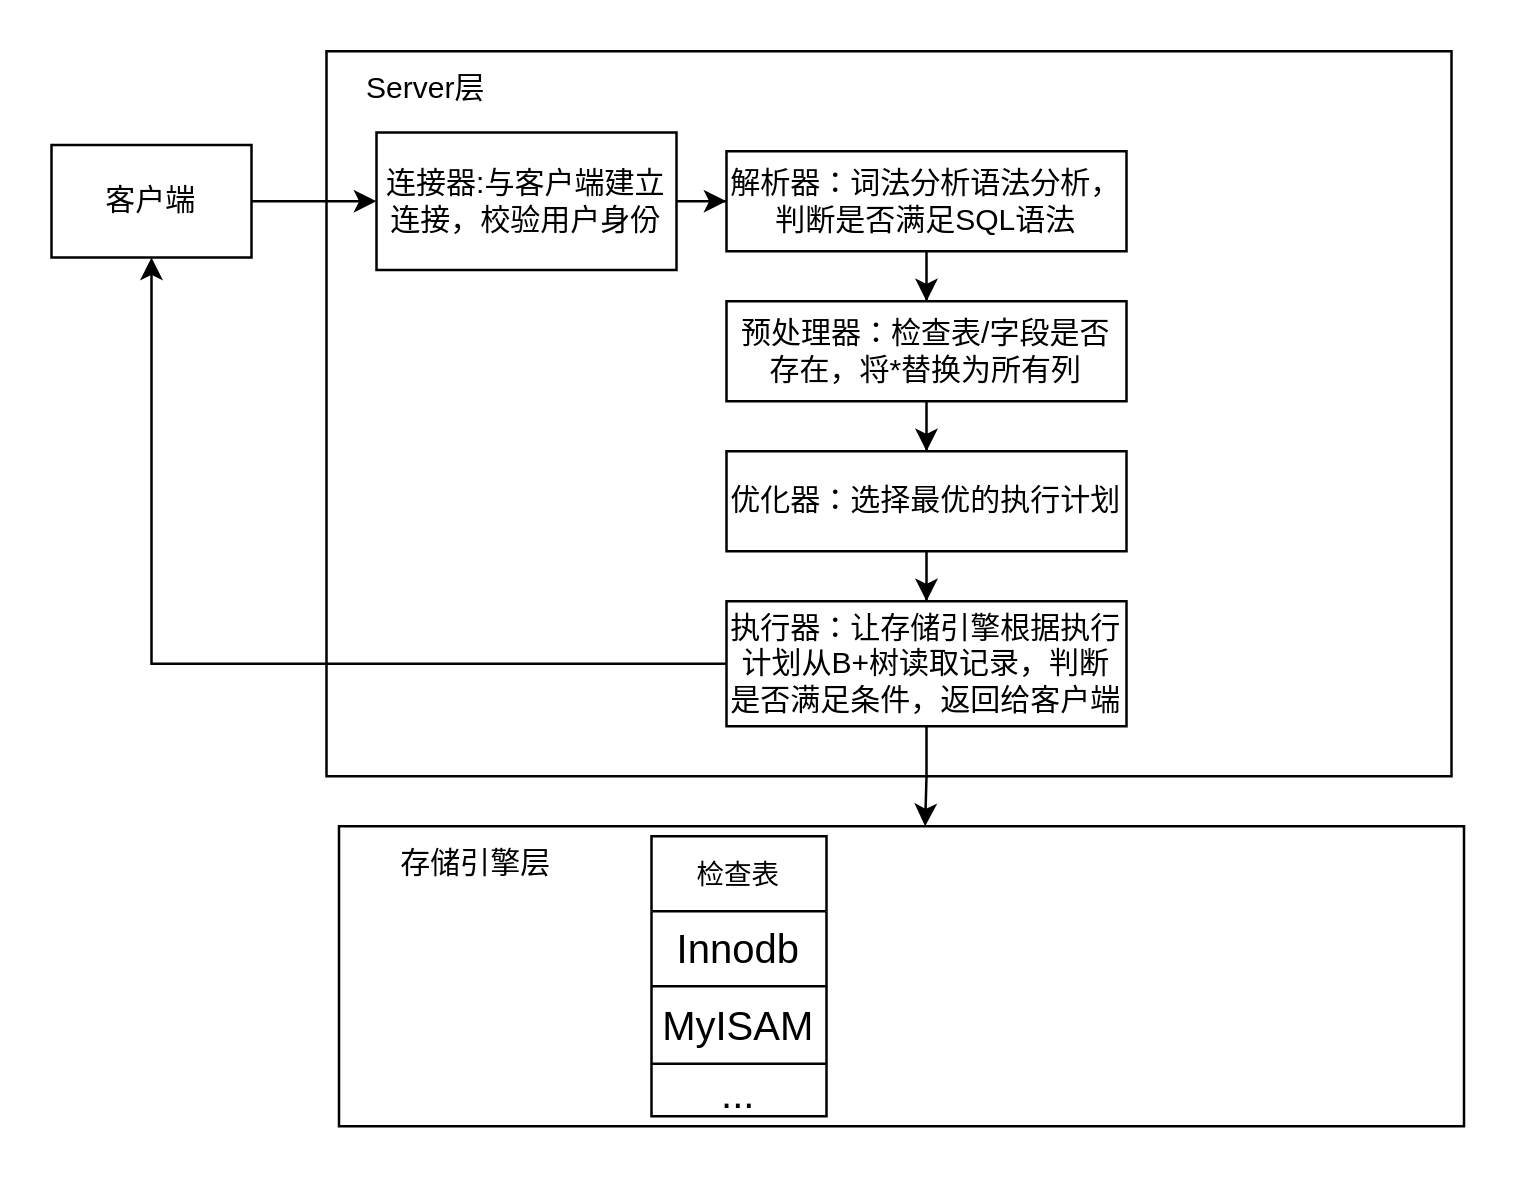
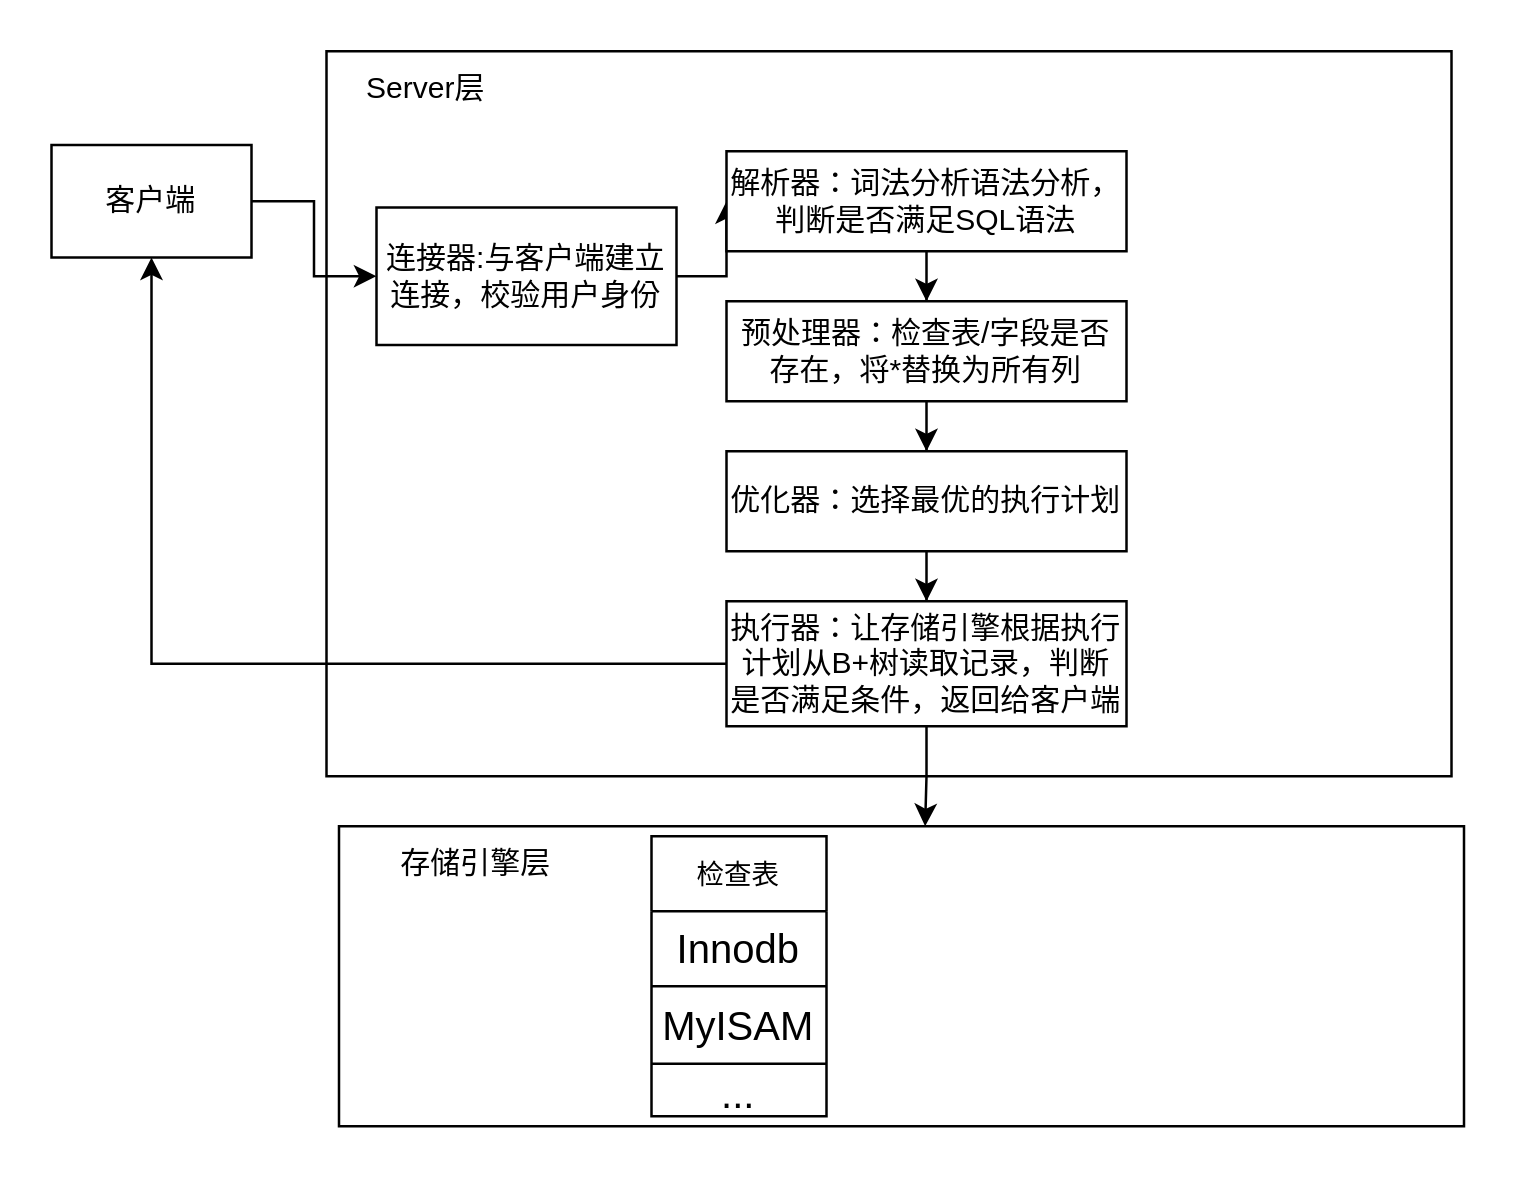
  <mxCell id="0" />
  <mxCell id="1" parent="0" />
  <mxCell id="2" value="" style="rounded=0;whiteSpace=wrap;html=1;" vertex="1" parent="1"><mxGeometry x="130" y="20" width="450" height="290" as="geometry" /></mxCell>
  <mxCell id="3" value="" style="rounded=0;whiteSpace=wrap;html=1;" vertex="1" parent="1"><mxGeometry x="135" y="330" width="450" height="120" as="geometry" /></mxCell>
  <mxCell id="4" value="Server层" style="text;html=1;strokeColor=none;fillColor=none;align=center;verticalAlign=middle;whiteSpace=wrap;rounded=0;" vertex="1" parent="1"><mxGeometry x="140" y="20" width="60" height="30" as="geometry" /></mxCell>
  <mxCell id="5" value="存储引擎层" style="text;html=1;strokeColor=none;fillColor=none;align=center;verticalAlign=middle;whiteSpace=wrap;rounded=0;" vertex="1" parent="1"><mxGeometry x="150" y="330" width="80" height="30" as="geometry" /></mxCell>
  <mxCell id="6" style="edgeStyle=orthogonalEdgeStyle;rounded=0;orthogonalLoop=1;jettySize=auto;html=1;" edge="1" parent="1" source="7" target="18"><mxGeometry relative="1" as="geometry" /></mxCell>
- <mxCell id="7" value="连接器:与客户端建立连接，校验用户身份" style="rounded=0;whiteSpace=wrap;html=1;" vertex="1" parent="1"><mxGeometry x="150" y="52.5" width="120" height="55" as="geometry" /></mxCell>
+ <mxCell id="7" value="连接器:与客户端建立连接，校验用户身份" style="rounded=0;whiteSpace=wrap;html=1;" vertex="1" parent="1"><mxGeometry x="150" y="82.5" width="120" height="55" as="geometry" /></mxCell>
  <mxCell id="8" style="edgeStyle=orthogonalEdgeStyle;rounded=0;orthogonalLoop=1;jettySize=auto;html=1;exitX=1;exitY=0.5;exitDx=0;exitDy=0;entryX=0;entryY=0.5;entryDx=0;entryDy=0;" edge="1" parent="1" source="9" target="7"><mxGeometry relative="1" as="geometry" /></mxCell>
  <mxCell id="9" value="客户端" style="rounded=0;whiteSpace=wrap;html=1;" vertex="1" parent="1"><mxGeometry x="20" y="57.5" width="80" height="45" as="geometry" /></mxCell>
  <mxCell id="10" value="检查表" style="shape=table;startSize=30;container=1;collapsible=0;childLayout=tableLayout;strokeColor=default;fontSize=11;" vertex="1" parent="1"><mxGeometry x="260" y="334" width="70" height="112" as="geometry" /></mxCell>
  <mxCell id="11" value="" style="shape=tableRow;horizontal=0;startSize=0;swimlaneHead=0;swimlaneBody=0;strokeColor=inherit;top=0;left=0;bottom=0;right=0;collapsible=0;dropTarget=0;fillColor=none;points=[[0,0.5],[1,0.5]];portConstraint=eastwest;fontSize=16;" vertex="1" parent="10"><mxGeometry y="30" width="70" height="30" as="geometry" /></mxCell>
  <mxCell id="12" value="Innodb" style="shape=partialRectangle;html=1;whiteSpace=wrap;connectable=0;strokeColor=inherit;overflow=hidden;fillColor=none;top=0;left=0;bottom=0;right=0;pointerEvents=1;fontSize=16;" vertex="1" parent="11"><mxGeometry width="70" height="30" as="geometry"><mxRectangle width="70" height="30" as="alternateBounds" /></mxGeometry></mxCell>
  <mxCell id="13" value="" style="shape=tableRow;horizontal=0;startSize=0;swimlaneHead=0;swimlaneBody=0;strokeColor=inherit;top=0;left=0;bottom=0;right=0;collapsible=0;dropTarget=0;fillColor=none;points=[[0,0.5],[1,0.5]];portConstraint=eastwest;fontSize=16;" vertex="1" parent="10"><mxGeometry y="60" width="70" height="31" as="geometry" /></mxCell>
  <mxCell id="14" value="MyISAM" style="shape=partialRectangle;html=1;whiteSpace=wrap;connectable=0;strokeColor=inherit;overflow=hidden;fillColor=none;top=0;left=0;bottom=0;right=0;pointerEvents=1;fontSize=16;" vertex="1" parent="13"><mxGeometry width="70" height="31" as="geometry"><mxRectangle width="70" height="31" as="alternateBounds" /></mxGeometry></mxCell>
  <mxCell id="15" value="" style="shape=tableRow;horizontal=0;startSize=0;swimlaneHead=0;swimlaneBody=0;strokeColor=inherit;top=0;left=0;bottom=0;right=0;collapsible=0;dropTarget=0;fillColor=none;points=[[0,0.5],[1,0.5]];portConstraint=eastwest;fontSize=16;" vertex="1" parent="10"><mxGeometry y="91" width="70" height="21" as="geometry" /></mxCell>
  <mxCell id="16" value="..." style="shape=partialRectangle;html=1;whiteSpace=wrap;connectable=0;strokeColor=inherit;overflow=hidden;fillColor=none;top=0;left=0;bottom=0;right=0;pointerEvents=1;fontSize=16;" vertex="1" parent="15"><mxGeometry width="70" height="21" as="geometry"><mxRectangle width="70" height="21" as="alternateBounds" /></mxGeometry></mxCell>
  <mxCell id="17" value="" style="edgeStyle=orthogonalEdgeStyle;rounded=0;orthogonalLoop=1;jettySize=auto;html=1;" edge="1" parent="1" source="18" target="20"><mxGeometry relative="1" as="geometry" /></mxCell>
  <mxCell id="18" value="解析器：词法分析语法分析，判断是否满足SQL语法" style="rounded=0;whiteSpace=wrap;html=1;" vertex="1" parent="1"><mxGeometry x="290" y="60" width="160" height="40" as="geometry" /></mxCell>
  <mxCell id="19" style="edgeStyle=orthogonalEdgeStyle;rounded=0;orthogonalLoop=1;jettySize=auto;html=1;" edge="1" parent="1" source="20" target="22"><mxGeometry relative="1" as="geometry" /></mxCell>
  <mxCell id="20" value="预处理器：检查表/字段是否存在，将*替换为所有列" style="whiteSpace=wrap;html=1;rounded=0;" vertex="1" parent="1"><mxGeometry x="290" y="120" width="160" height="40" as="geometry" /></mxCell>
  <mxCell id="21" style="edgeStyle=orthogonalEdgeStyle;rounded=0;orthogonalLoop=1;jettySize=auto;html=1;" edge="1" parent="1" source="22" target="24"><mxGeometry relative="1" as="geometry" /></mxCell>
  <mxCell id="22" value="优化器：选择最优的执行计划" style="whiteSpace=wrap;html=1;rounded=0;" vertex="1" parent="1"><mxGeometry x="290" y="180" width="160" height="40" as="geometry" /></mxCell>
  <mxCell id="23" style="edgeStyle=orthogonalEdgeStyle;rounded=0;orthogonalLoop=1;jettySize=auto;html=1;entryX=0.5;entryY=1;entryDx=0;entryDy=0;" edge="1" parent="1" source="24" target="9"><mxGeometry relative="1" as="geometry" /></mxCell>
  <mxCell id="24" value="执行器：让存储引擎根据执行计划从B+树读取记录，判断是否满足条件，返回给客户端" style="whiteSpace=wrap;html=1;rounded=0;" vertex="1" parent="1"><mxGeometry x="290" y="240" width="160" height="50" as="geometry" /></mxCell>
  <mxCell id="25" style="edgeStyle=orthogonalEdgeStyle;rounded=0;orthogonalLoop=1;jettySize=auto;html=1;entryX=0.521;entryY=0;entryDx=0;entryDy=0;entryPerimeter=0;" edge="1" parent="1" source="24" target="3"><mxGeometry relative="1" as="geometry" /></mxCell>
